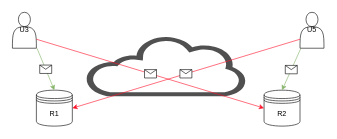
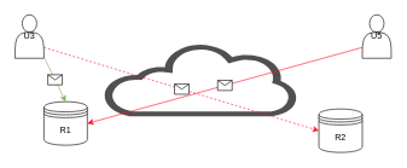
  <mxCell id="0" />
  <mxCell id="1" parent="0" />
- <mxCell id="2" value="R1" style="shape=datastore;whiteSpace=wrap;html=1;" vertex="1" parent="1"><mxGeometry x="60" y="150" width="60" height="60" as="geometry" /></mxCell>
+ <mxCell id="2" value="R1" style="shape=datastore;whiteSpace=wrap;html=1;" vertex="1" parent="1"><mxGeometry x="60" y="140" width="60" height="60" as="geometry" /></mxCell>
  <mxCell id="3" value="U5" style="shape=actor;whiteSpace=wrap;html=1;" vertex="1" parent="1"><mxGeometry x="500" y="20" width="40" height="60" as="geometry" /></mxCell>
  <mxCell id="4" value="U3" style="shape=actor;whiteSpace=wrap;html=1;" vertex="1" parent="1"><mxGeometry x="20" y="20" width="40" height="60" as="geometry" /></mxCell>
  <mxCell id="5" value="" style="pointerEvents=1;shadow=0;dashed=0;html=1;strokeColor=none;fillColor=#505050;labelPosition=center;verticalLabelPosition=bottom;outlineConnect=0;verticalAlign=top;align=center;shape=mxgraph.office.clouds.cloud;" vertex="1" parent="1"><mxGeometry x="143" y="60" width="270" height="100" as="geometry" /></mxCell>
  <mxCell id="6" value="R2" style="shape=datastore;whiteSpace=wrap;html=1;" vertex="1" parent="1"><mxGeometry x="440" y="150" width="60" height="60" as="geometry" /></mxCell>
  <mxCell id="7" value="" style="endArrow=classic;html=1;entryX=0.5;entryY=0;entryDx=0;entryDy=0;exitX=1.025;exitY=1;exitDx=0;exitDy=0;exitPerimeter=0;fillColor=#d5e8d4;strokeColor=#82B366;" edge="1" parent="1" source="4" target="2"><mxGeometry relative="1" as="geometry"><mxPoint x="210" y="-10" as="sourcePoint" /><mxPoint x="310" y="-10" as="targetPoint" /></mxGeometry></mxCell>
  <mxCell id="8" value="" style="shape=message;html=1;outlineConnect=0;" vertex="1" parent="7"><mxGeometry width="20" height="14" relative="1" as="geometry"><mxPoint x="-10" y="-7" as="offset" /></mxGeometry></mxCell>
- <mxCell id="9" value="" style="endArrow=classic;html=1;exitX=1;exitY=0.75;exitDx=0;exitDy=0;entryX=0;entryY=0.5;entryDx=0;entryDy=0;strokeColor=#FF122A;" edge="1" parent="1" source="4" target="6"><mxGeometry relative="1" as="geometry"><mxPoint x="210" y="-10" as="sourcePoint" /><mxPoint x="310" y="-10" as="targetPoint" /></mxGeometry></mxCell>
+ <mxCell id="9" value="" style="endArrow=classic;html=1;exitX=1;exitY=0.75;exitDx=0;exitDy=0;entryX=0;entryY=0.5;entryDx=0;entryDy=0;strokeColor=#FF122A;dashed=1;" edge="1" parent="1" source="4" target="6"><mxGeometry relative="1" as="geometry"><mxPoint x="210" y="-10" as="sourcePoint" /><mxPoint x="310" y="-10" as="targetPoint" /></mxGeometry></mxCell>
  <mxCell id="10" value="" style="shape=message;html=1;outlineConnect=0;" vertex="1" parent="9"><mxGeometry width="20" height="14" relative="1" as="geometry"><mxPoint x="-10" y="-7" as="offset" /></mxGeometry></mxCell>
  <mxCell id="11" value="" style="endArrow=classic;html=1;exitX=0;exitY=0.75;exitDx=0;exitDy=0;entryX=1;entryY=0.5;entryDx=0;entryDy=0;strokeColor=#FF122A;" edge="1" parent="1" source="3" target="2"><mxGeometry relative="1" as="geometry"><mxPoint x="210" y="-10" as="sourcePoint" /><mxPoint x="310" y="-10" as="targetPoint" /></mxGeometry></mxCell>
  <mxCell id="12" value="" style="shape=message;html=1;outlineConnect=0;" vertex="1" parent="11"><mxGeometry width="20" height="14" relative="1" as="geometry"><mxPoint x="-10" y="-7" as="offset" /></mxGeometry></mxCell>
- <mxCell id="13" value="" style="endArrow=classic;html=1;exitX=0.025;exitY=1.017;exitDx=0;exitDy=0;exitPerimeter=0;entryX=0.5;entryY=0;entryDx=0;entryDy=0;fillColor=#d5e8d4;strokeColor=#82B366;" edge="1" parent="1" source="3" target="6"><mxGeometry relative="1" as="geometry"><mxPoint x="210" y="-10" as="sourcePoint" /><mxPoint x="310" y="-10" as="targetPoint" /></mxGeometry></mxCell>
- <mxCell id="14" value="" style="shape=message;html=1;outlineConnect=0;" vertex="1" parent="13"><mxGeometry width="20" height="14" relative="1" as="geometry"><mxPoint x="-10" y="-7" as="offset" /></mxGeometry></mxCell>
